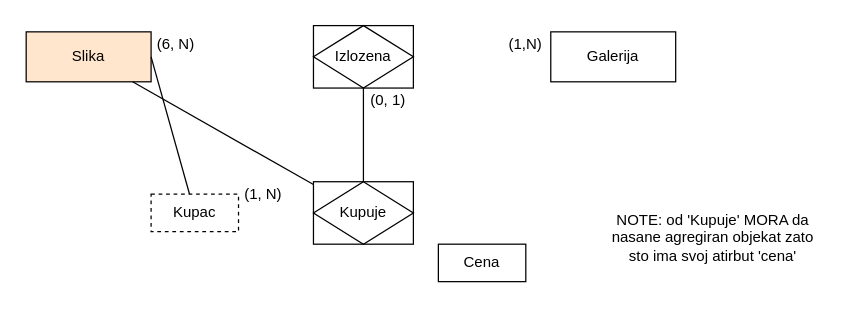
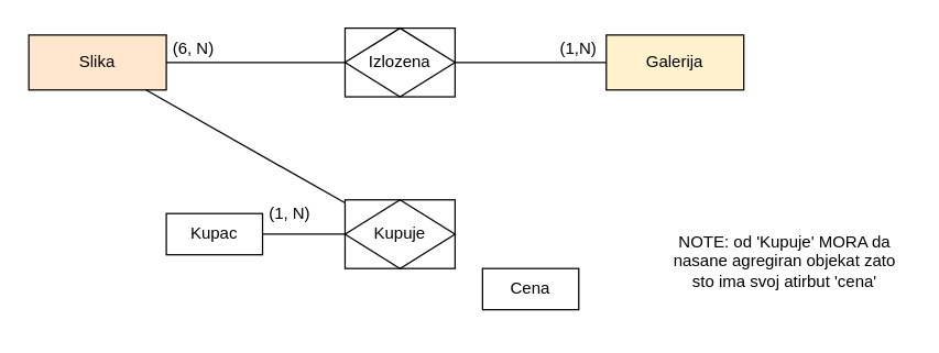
  <mxCell id="0" />
  <mxCell id="1" parent="0" />
  <mxCell id="2" value="Slika" style="whiteSpace=wrap;html=1;align=center;fillColor=#ffe6cc;" vertex="1" parent="1"><mxGeometry x="20" y="25" width="100" height="40" as="geometry" /></mxCell>
- <mxCell id="3" value="Galerija" style="whiteSpace=wrap;html=1;align=center;" vertex="1" parent="1"><mxGeometry x="440" y="25" width="100" height="40" as="geometry" /></mxCell>
- <mxCell id="4" value="" style="endArrow=none;html=1;rounded=0;exitX=1;exitY=0.5;exitDx=0;exitDy=0;" edge="1" parent="1" source="2" target="9"><mxGeometry relative="1" as="geometry"><mxPoint x="70" y="115" as="sourcePoint" /><mxPoint x="230" y="45" as="targetPoint" /></mxGeometry></mxCell>
+ <mxCell id="3" value="Galerija" style="whiteSpace=wrap;html=1;align=center;fillColor=#fff2cc;" vertex="1" parent="1"><mxGeometry x="440" y="25" width="100" height="40" as="geometry" /></mxCell>
+ <mxCell id="4" value="" style="endArrow=none;html=1;rounded=0;exitX=1;exitY=0.5;exitDx=0;exitDy=0;entryX=0;entryY=0.5;entryDx=0;entryDy=0;" edge="1" parent="1" source="2" target="8"><mxGeometry relative="1" as="geometry"><mxPoint x="70" y="115" as="sourcePoint" /><mxPoint x="230" y="45" as="targetPoint" /></mxGeometry></mxCell>
+ <mxCell id="5" value="" style="endArrow=none;html=1;rounded=0;exitX=1;exitY=0.5;exitDx=0;exitDy=0;entryX=0;entryY=0.5;entryDx=0;entryDy=0;" edge="1" parent="1" source="8" target="3"><mxGeometry relative="1" as="geometry"><mxPoint x="320" y="45" as="sourcePoint" /><mxPoint x="370" y="165" as="targetPoint" /></mxGeometry></mxCell>
  <mxCell id="6" value="(6, N)" style="text;html=1;strokeColor=none;fillColor=none;align=center;verticalAlign=middle;whiteSpace=wrap;rounded=0;" vertex="1" parent="1"><mxGeometry x="120" y="25" width="40" height="20" as="geometry" /></mxCell>
  <mxCell id="7" value="(1,N)" style="text;html=1;strokeColor=none;fillColor=none;align=center;verticalAlign=middle;whiteSpace=wrap;rounded=0;" vertex="1" parent="1"><mxGeometry x="400" y="25" width="40" height="20" as="geometry" /></mxCell>
  <mxCell id="8" value="Izlozena" style="shape=associativeEntity;whiteSpace=wrap;html=1;align=center;" vertex="1" parent="1"><mxGeometry x="250" y="20" width="80" height="50" as="geometry" /></mxCell>
- <mxCell id="9" value="Kupac" style="whiteSpace=wrap;html=1;align=center;dashed=1;" vertex="1" parent="1"><mxGeometry x="120" y="155" width="70" height="30" as="geometry" /></mxCell>
+ <mxCell id="9" value="Kupac" style="whiteSpace=wrap;html=1;align=center;" vertex="1" parent="1"><mxGeometry x="120" y="155" width="70" height="30" as="geometry" /></mxCell>
  <mxCell id="10" value="Kupuje" style="shape=associativeEntity;whiteSpace=wrap;html=1;align=center;" vertex="1" parent="1"><mxGeometry x="250" y="145" width="80" height="50" as="geometry" /></mxCell>
- <mxCell id="12" value="" style="endArrow=none;html=1;rounded=0;exitX=0.5;exitY=1;exitDx=0;exitDy=0;entryX=0.5;entryY=0;entryDx=0;entryDy=0;" edge="1" parent="1" source="8" target="10"><mxGeometry relative="1" as="geometry"><mxPoint x="330" y="95" as="sourcePoint" /><mxPoint x="490" y="95" as="targetPoint" /></mxGeometry></mxCell>
+ <mxCell id="11" value="" style="endArrow=none;html=1;rounded=0;exitX=1;exitY=0.5;exitDx=0;exitDy=0;entryX=0;entryY=0.5;entryDx=0;entryDy=0;" edge="1" parent="1" source="9" target="10"><mxGeometry relative="1" as="geometry"><mxPoint x="160" y="225" as="sourcePoint" /><mxPoint x="320" y="225" as="targetPoint" /></mxGeometry></mxCell>
  <mxCell id="13" value="(1, N)" style="text;html=1;strokeColor=none;fillColor=none;align=center;verticalAlign=middle;whiteSpace=wrap;rounded=0;" vertex="1" parent="1"><mxGeometry x="190" y="145" width="40" height="20" as="geometry" /></mxCell>
- <mxCell id="14" value="(0, 1)" style="text;html=1;strokeColor=none;fillColor=none;align=center;verticalAlign=middle;whiteSpace=wrap;rounded=0;" vertex="1" parent="1"><mxGeometry x="290" y="70" width="40" height="20" as="geometry" /></mxCell>
  <mxCell id="15" value="Cena" style="whiteSpace=wrap;html=1;align=center;rounded=0;" vertex="1" parent="1"><mxGeometry x="350" y="195" width="70" height="30" as="geometry" /></mxCell>
  <mxCell id="16" value="" style="endArrow=none;html=1;rounded=0;" edge="1" parent="1" source="10" target="2"><mxGeometry relative="1" as="geometry"><mxPoint x="310" y="225" as="sourcePoint" /><mxPoint x="470" y="225" as="targetPoint" /></mxGeometry></mxCell>
  <mxCell id="17" value="NOTE: od 'Kupuje' MORA da nasane agregiran objekat zato sto ima svoj atirbut 'cena'" style="text;html=1;strokeColor=none;fillColor=none;align=center;verticalAlign=middle;whiteSpace=wrap;rounded=0;" vertex="1" parent="1"><mxGeometry x="480" y="145" width="180" height="90" as="geometry" /></mxCell>
